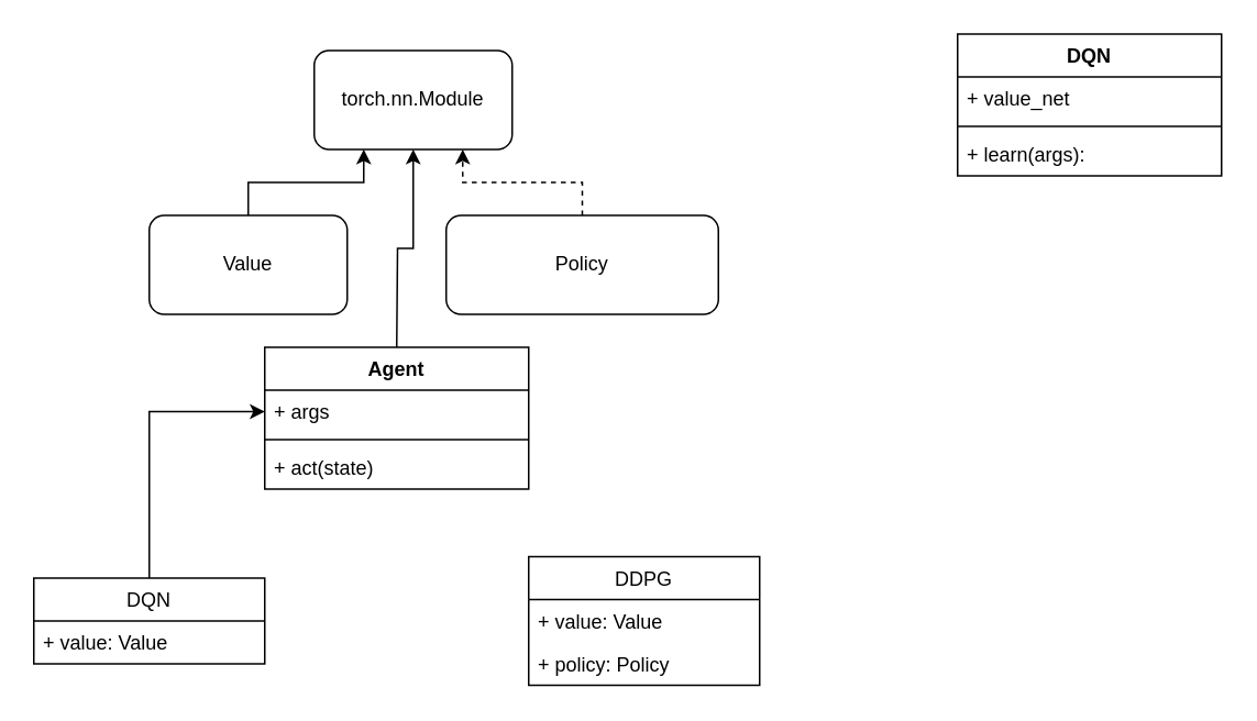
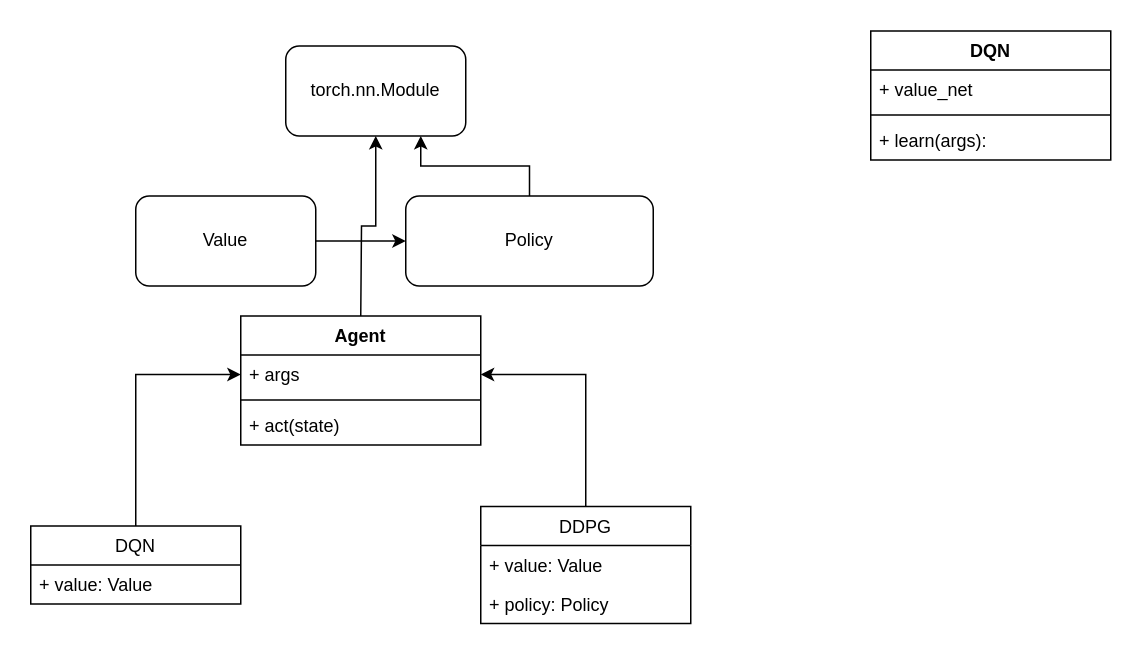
  <mxCell id="0" />
  <mxCell id="1" parent="0" />
  <mxCell id="2" value="torch.nn.Module" style="rounded=1;whiteSpace=wrap;html=1;" vertex="1" parent="1"><mxGeometry x="190" y="30" width="120" height="60" as="geometry" /></mxCell>
- <mxCell id="3" style="edgeStyle=orthogonalEdgeStyle;rounded=0;orthogonalLoop=1;jettySize=auto;html=1;entryX=0.25;entryY=1;entryDx=0;entryDy=0;" edge="1" parent="1" source="4" target="2"><mxGeometry relative="1" as="geometry" /></mxCell>
+ <mxCell id="3" style="edgeStyle=orthogonalEdgeStyle;rounded=0;orthogonalLoop=1;jettySize=auto;html=1;" edge="1" parent="1" source="4" target="6"><mxGeometry relative="1" as="geometry" /></mxCell>
  <mxCell id="4" value="Value" style="rounded=1;whiteSpace=wrap;html=1;" vertex="1" parent="1"><mxGeometry x="90" y="130" width="120" height="60" as="geometry" /></mxCell>
- <mxCell id="5" style="edgeStyle=orthogonalEdgeStyle;rounded=0;orthogonalLoop=1;jettySize=auto;html=1;entryX=0.75;entryY=1;entryDx=0;entryDy=0;dashed=1;" edge="1" parent="1" source="6" target="2"><mxGeometry relative="1" as="geometry" /></mxCell>
+ <mxCell id="5" style="edgeStyle=orthogonalEdgeStyle;rounded=0;orthogonalLoop=1;jettySize=auto;html=1;entryX=0.75;entryY=1;entryDx=0;entryDy=0;" edge="1" parent="1" source="6" target="2"><mxGeometry relative="1" as="geometry" /></mxCell>
  <mxCell id="6" value="Policy" style="rounded=1;whiteSpace=wrap;html=1;" vertex="1" parent="1"><mxGeometry x="270" y="130" width="165" height="60" as="geometry" /></mxCell>
  <mxCell id="7" value="DQN" style="swimlane;fontStyle=1;align=center;verticalAlign=top;childLayout=stackLayout;horizontal=1;startSize=26;horizontalStack=0;resizeParent=1;resizeParentMax=0;resizeLast=0;collapsible=1;marginBottom=0;" vertex="1" parent="1"><mxGeometry x="580" y="20" width="160" height="86" as="geometry" /></mxCell>
  <mxCell id="8" value="+ value_net" style="text;strokeColor=none;fillColor=none;align=left;verticalAlign=top;spacingLeft=4;spacingRight=4;overflow=hidden;rotatable=0;points=[[0,0.5],[1,0.5]];portConstraint=eastwest;" vertex="1" parent="7"><mxGeometry y="26" width="160" height="26" as="geometry" /></mxCell>
  <mxCell id="9" value="" style="line;strokeWidth=1;fillColor=none;align=left;verticalAlign=middle;spacingTop=-1;spacingLeft=3;spacingRight=3;rotatable=0;labelPosition=right;points=[];portConstraint=eastwest;" vertex="1" parent="7"><mxGeometry y="52" width="160" height="8" as="geometry" /></mxCell>
  <mxCell id="10" value="+ learn(args):" style="text;strokeColor=none;fillColor=none;align=left;verticalAlign=top;spacingLeft=4;spacingRight=4;overflow=hidden;rotatable=0;points=[[0,0.5],[1,0.5]];portConstraint=eastwest;" vertex="1" parent="7"><mxGeometry y="60" width="160" height="26" as="geometry" /></mxCell>
  <mxCell id="11" style="edgeStyle=orthogonalEdgeStyle;rounded=0;orthogonalLoop=1;jettySize=auto;html=1;entryX=0.5;entryY=1;entryDx=0;entryDy=0;" edge="1" parent="1" target="2"><mxGeometry relative="1" as="geometry"><mxPoint x="240" y="210" as="sourcePoint" /></mxGeometry></mxCell>
  <mxCell id="12" value="Agent" style="swimlane;fontStyle=1;align=center;verticalAlign=top;childLayout=stackLayout;horizontal=1;startSize=26;horizontalStack=0;resizeParent=1;resizeParentMax=0;resizeLast=0;collapsible=1;marginBottom=0;" vertex="1" parent="1"><mxGeometry x="160" y="210" width="160" height="86" as="geometry" /></mxCell>
  <mxCell id="13" value="+ args" style="text;strokeColor=none;fillColor=none;align=left;verticalAlign=top;spacingLeft=4;spacingRight=4;overflow=hidden;rotatable=0;points=[[0,0.5],[1,0.5]];portConstraint=eastwest;" vertex="1" parent="12"><mxGeometry y="26" width="160" height="26" as="geometry" /></mxCell>
  <mxCell id="14" value="" style="line;strokeWidth=1;fillColor=none;align=left;verticalAlign=middle;spacingTop=-1;spacingLeft=3;spacingRight=3;rotatable=0;labelPosition=right;points=[];portConstraint=eastwest;" vertex="1" parent="12"><mxGeometry y="52" width="160" height="8" as="geometry" /></mxCell>
  <mxCell id="15" value="+ act(state)" style="text;strokeColor=none;fillColor=none;align=left;verticalAlign=top;spacingLeft=4;spacingRight=4;overflow=hidden;rotatable=0;points=[[0,0.5],[1,0.5]];portConstraint=eastwest;" vertex="1" parent="12"><mxGeometry y="60" width="160" height="26" as="geometry" /></mxCell>
  <mxCell id="16" style="edgeStyle=orthogonalEdgeStyle;rounded=0;orthogonalLoop=1;jettySize=auto;html=1;entryX=0;entryY=0.5;entryDx=0;entryDy=0;" edge="1" parent="1" source="17" target="13"><mxGeometry relative="1" as="geometry" /></mxCell>
  <mxCell id="17" value="DQN" style="swimlane;fontStyle=0;childLayout=stackLayout;horizontal=1;startSize=26;fillColor=none;horizontalStack=0;resizeParent=1;resizeParentMax=0;resizeLast=0;collapsible=1;marginBottom=0;" vertex="1" parent="1"><mxGeometry x="20" y="350" width="140" height="52" as="geometry" /></mxCell>
  <mxCell id="18" value="+ value: Value" style="text;strokeColor=none;fillColor=none;align=left;verticalAlign=top;spacingLeft=4;spacingRight=4;overflow=hidden;rotatable=0;points=[[0,0.5],[1,0.5]];portConstraint=eastwest;" vertex="1" parent="17"><mxGeometry y="26" width="140" height="26" as="geometry" /></mxCell>
+ <mxCell id="19" style="edgeStyle=orthogonalEdgeStyle;rounded=0;orthogonalLoop=1;jettySize=auto;html=1;entryX=1;entryY=0.5;entryDx=0;entryDy=0;" edge="1" parent="1" source="20" target="13"><mxGeometry relative="1" as="geometry" /></mxCell>
  <mxCell id="20" value="DDPG" style="swimlane;fontStyle=0;childLayout=stackLayout;horizontal=1;startSize=26;fillColor=none;horizontalStack=0;resizeParent=1;resizeParentMax=0;resizeLast=0;collapsible=1;marginBottom=0;" vertex="1" parent="1"><mxGeometry x="320" y="337" width="140" height="78" as="geometry" /></mxCell>
  <mxCell id="21" value="+ value: Value" style="text;strokeColor=none;fillColor=none;align=left;verticalAlign=top;spacingLeft=4;spacingRight=4;overflow=hidden;rotatable=0;points=[[0,0.5],[1,0.5]];portConstraint=eastwest;" vertex="1" parent="20"><mxGeometry y="26" width="140" height="26" as="geometry" /></mxCell>
  <mxCell id="22" value="+ policy: Policy" style="text;strokeColor=none;fillColor=none;align=left;verticalAlign=top;spacingLeft=4;spacingRight=4;overflow=hidden;rotatable=0;points=[[0,0.5],[1,0.5]];portConstraint=eastwest;" vertex="1" parent="20"><mxGeometry y="52" width="140" height="26" as="geometry" /></mxCell>
